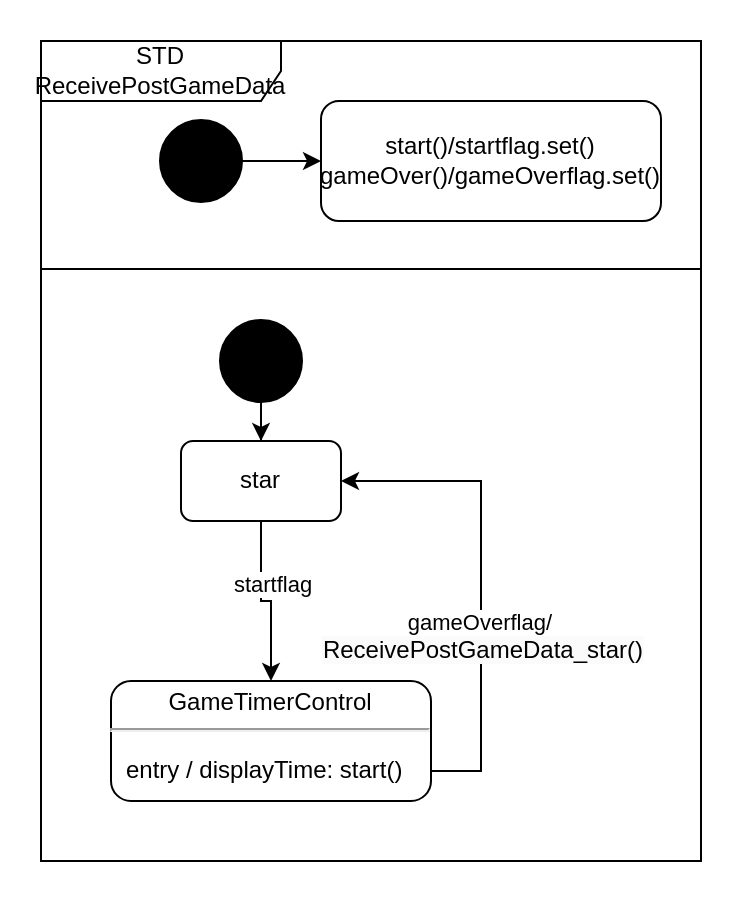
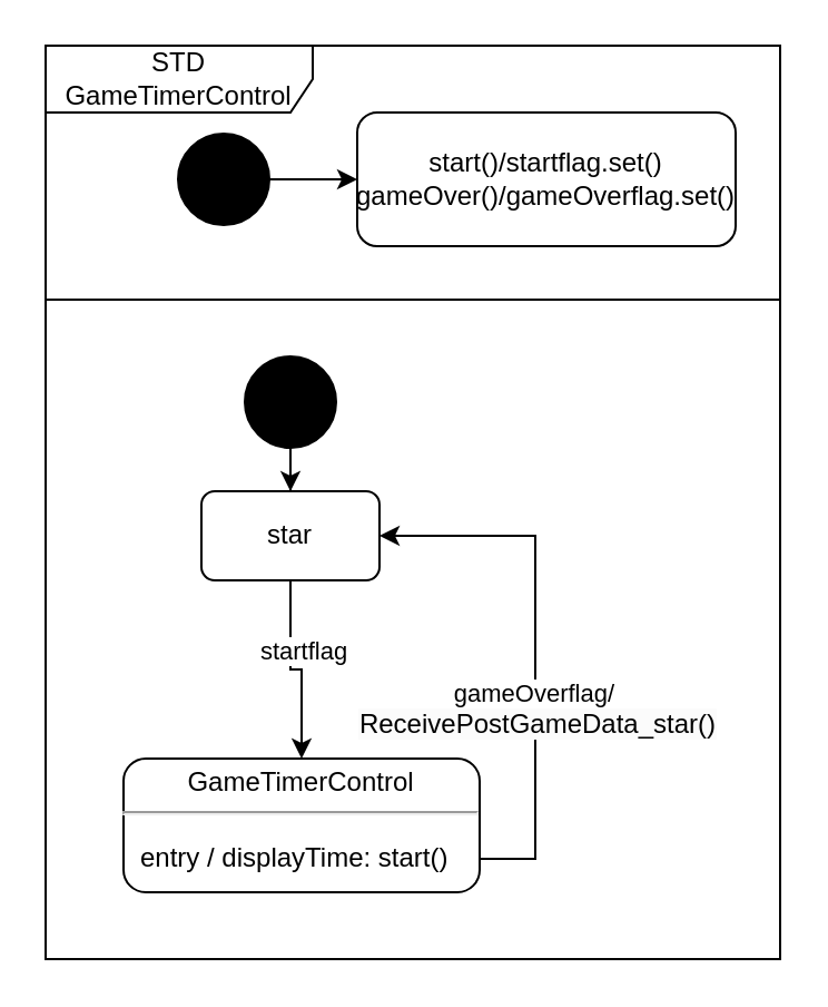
  <mxCell id="0" />
  <mxCell id="1" parent="0" />
- <mxCell id="2" value="STD ReceivePostGameData" style="shape=umlFrame;whiteSpace=wrap;html=1;pointerEvents=0;width=120;height=30;" vertex="1" parent="1"><mxGeometry x="20" y="20" width="330" height="410" as="geometry" /></mxCell>
+ <mxCell id="2" value="STD GameTimerControl" style="shape=umlFrame;whiteSpace=wrap;html=1;pointerEvents=0;width=120;height=30;" vertex="1" parent="1"><mxGeometry x="20" y="20" width="330" height="410" as="geometry" /></mxCell>
  <mxCell id="3" value="" style="line;strokeWidth=1;fillColor=none;align=left;verticalAlign=middle;spacingTop=-1;spacingLeft=3;spacingRight=3;rotatable=0;labelPosition=right;points=[];portConstraint=eastwest;strokeColor=inherit;" vertex="1" parent="1"><mxGeometry x="20" y="130" width="330" height="8" as="geometry" /></mxCell>
  <mxCell id="4" style="edgeStyle=orthogonalEdgeStyle;rounded=0;orthogonalLoop=1;jettySize=auto;html=1;" edge="1" parent="1" source="5" target="6"><mxGeometry relative="1" as="geometry" /></mxCell>
  <mxCell id="5" value="" style="shape=ellipse;html=1;fillColor=strokeColor;strokeWidth=2;verticalLabelPosition=bottom;verticalAlignment=top;perimeter=ellipsePerimeter;" vertex="1" parent="1"><mxGeometry x="80" y="60" width="40" height="40" as="geometry" /></mxCell>
  <mxCell id="6" value="start()/startflag.set()&lt;br&gt;gameOver()/gameOverflag.set()" style="rounded=1;whiteSpace=wrap;html=1;" vertex="1" parent="1"><mxGeometry x="160" y="50" width="170" height="60" as="geometry" /></mxCell>
  <mxCell id="7" style="edgeStyle=orthogonalEdgeStyle;rounded=0;orthogonalLoop=1;jettySize=auto;html=1;exitX=0.5;exitY=1;exitDx=0;exitDy=0;" edge="1" parent="1" source="8" target="11"><mxGeometry relative="1" as="geometry" /></mxCell>
  <mxCell id="8" value="" style="shape=ellipse;html=1;fillColor=strokeColor;strokeWidth=2;verticalLabelPosition=bottom;verticalAlignment=top;perimeter=ellipsePerimeter;" vertex="1" parent="1"><mxGeometry x="110" y="160" width="40" height="40" as="geometry" /></mxCell>
  <mxCell id="9" style="edgeStyle=orthogonalEdgeStyle;rounded=0;orthogonalLoop=1;jettySize=auto;html=1;" edge="1" parent="1" source="11" target="12"><mxGeometry relative="1" as="geometry"><mxPoint x="130" y="290" as="targetPoint" /></mxGeometry></mxCell>
  <mxCell id="10" value="startflag" style="edgeLabel;html=1;align=center;verticalAlign=middle;resizable=0;points=[];" vertex="1" connectable="0" parent="9"><mxGeometry x="-0.272" y="5" relative="1" as="geometry"><mxPoint as="offset" /></mxGeometry></mxCell>
  <mxCell id="11" value="star" style="rounded=1;whiteSpace=wrap;html=1;" vertex="1" parent="1"><mxGeometry x="90" y="220" width="80" height="40" as="geometry" /></mxCell>
  <mxCell id="12" value="&lt;p style=&quot;margin:0px;margin-top:4px;text-align:center;&quot;&gt;GameTimerControl&lt;/p&gt;&lt;hr&gt;&lt;p&gt;&lt;/p&gt;&lt;p style=&quot;margin:0px;margin-left:8px;text-align:left;&quot;&gt;entry /&amp;nbsp;displayTime: start()&lt;br&gt;&lt;br&gt;&lt;/p&gt;" style="shape=mxgraph.sysml.simpleState;html=1;overflow=fill;whiteSpace=wrap;align=center;" vertex="1" parent="1"><mxGeometry x="55" y="340" width="160" height="60" as="geometry" /></mxCell>
  <mxCell id="13" style="edgeStyle=orthogonalEdgeStyle;rounded=0;orthogonalLoop=1;jettySize=auto;html=1;entryX=1;entryY=0.5;entryDx=0;entryDy=0;" edge="1" parent="1" source="12" target="11"><mxGeometry relative="1" as="geometry"><mxPoint x="120" y="460" as="targetPoint" /><Array as="points"><mxPoint x="240" y="385" /><mxPoint x="240" y="240" /></Array></mxGeometry></mxCell>
  <mxCell id="14" value="gameOverflag/&amp;nbsp;&lt;br&gt;&lt;span style=&quot;font-size: 12px; background-color: rgb(251, 251, 251);&quot;&gt;ReceivePostGameData_star()&lt;br&gt;&lt;/span&gt;" style="edgeLabel;html=1;align=center;verticalAlign=middle;resizable=0;points=[];" vertex="1" connectable="0" parent="13"><mxGeometry x="-0.44" y="-2" relative="1" as="geometry"><mxPoint x="-2" y="-26" as="offset" /></mxGeometry></mxCell>
